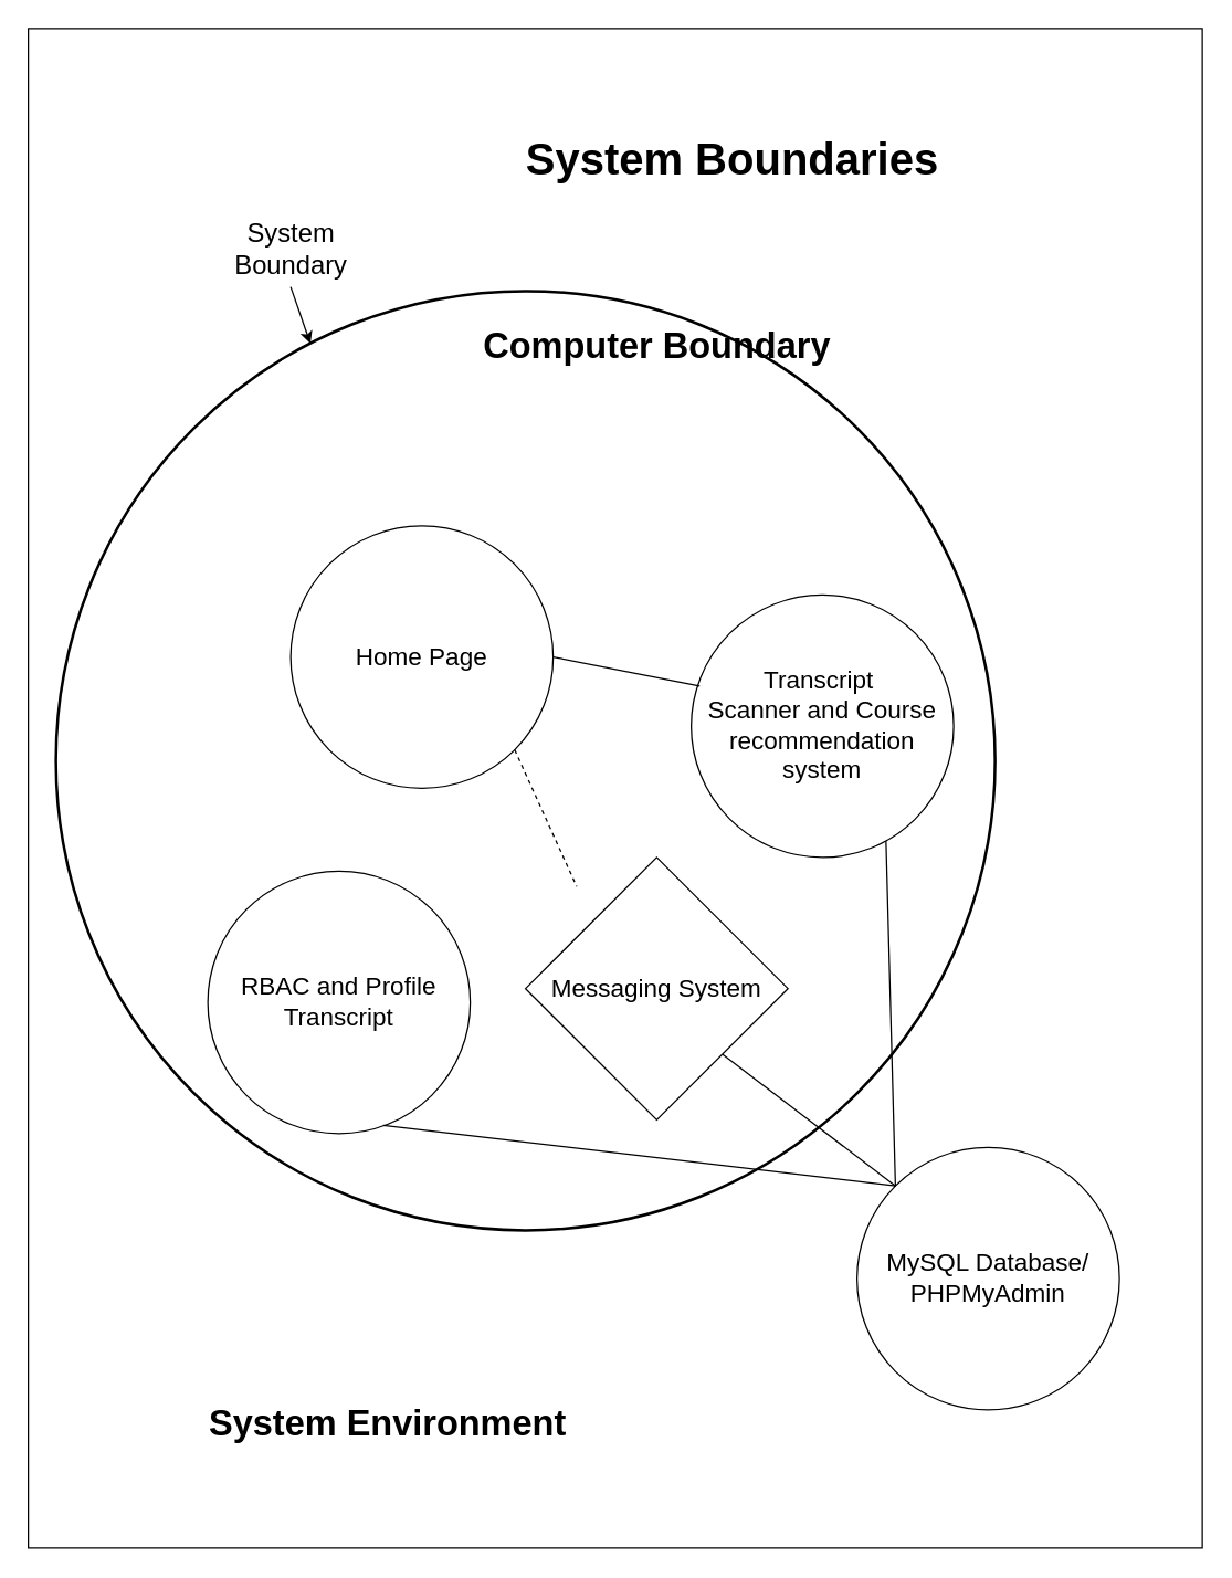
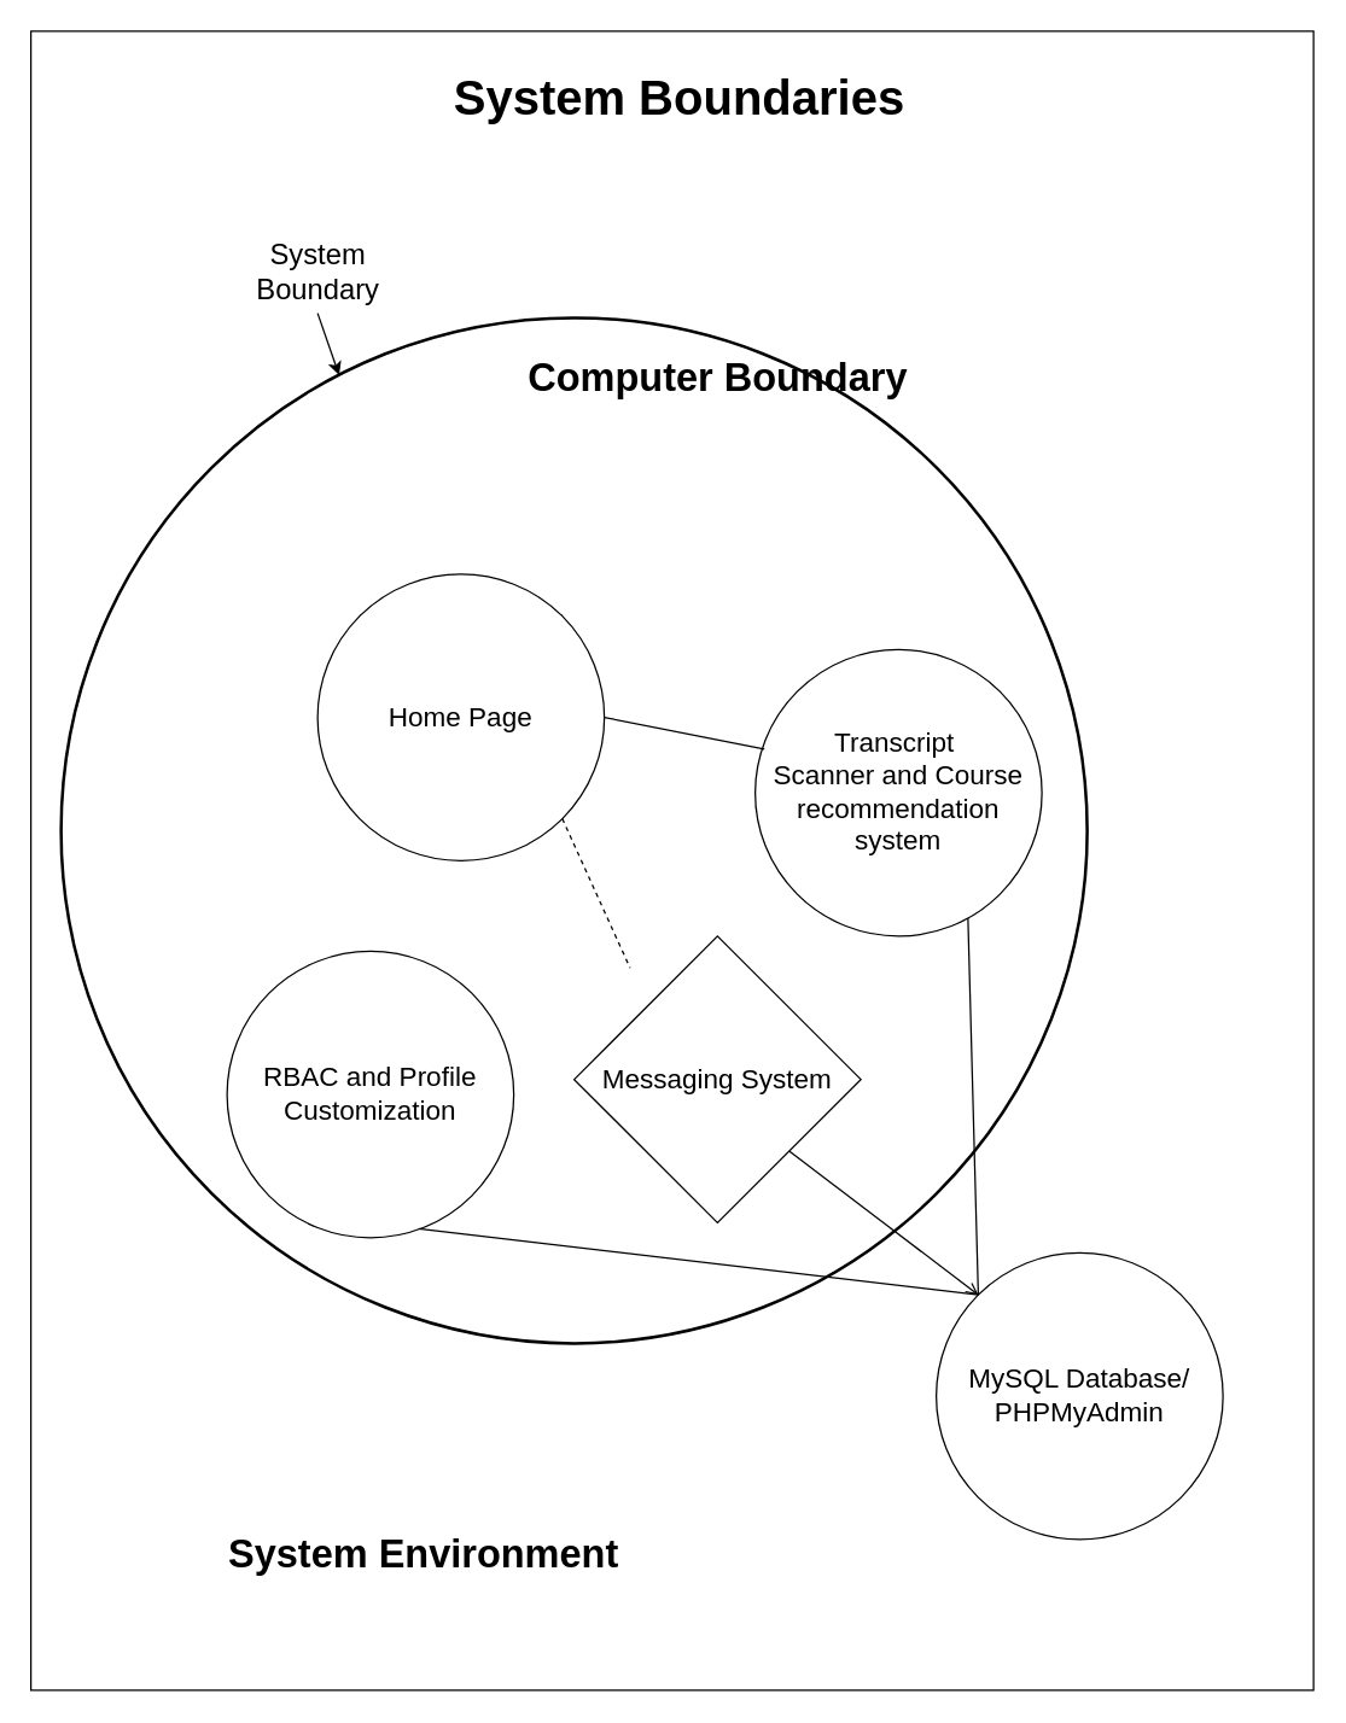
  <mxCell id="0" />
  <mxCell id="1" parent="0" />
  <mxCell id="2" value="" style="rounded=0;whiteSpace=wrap;html=1;" parent="1" vertex="1"><mxGeometry width="850" height="1100" as="geometry" x="20" y="20" /></mxCell>
  <mxCell id="3" value="" style="ellipse;whiteSpace=wrap;html=1;aspect=fixed;strokeWidth=2;" parent="1" vertex="1"><mxGeometry x="40" y="210" width="680" height="680" as="geometry" /></mxCell>
  <mxCell id="4" value="&lt;font style=&quot;font-size: 19px;&quot;&gt;System&lt;/font&gt;&lt;div style=&quot;font-size: 19px;&quot;&gt;&lt;font style=&quot;font-size: 19px;&quot;&gt;Boundary&lt;/font&gt;&lt;/div&gt;" style="text;html=1;align=center;verticalAlign=middle;resizable=0;points=[];autosize=1;strokeColor=none;fillColor=none;" parent="1" vertex="1"><mxGeometry x="160" y="150" width="100" height="60" as="geometry" /></mxCell>
  <mxCell id="5" value="" style="endArrow=none;html=1;rounded=0;entryX=0.5;entryY=0.95;entryDx=0;entryDy=0;entryPerimeter=0;exitX=0.271;exitY=0.056;exitDx=0;exitDy=0;exitPerimeter=0;endFill=0;startArrow=classic;startFill=1;" parent="1" source="3" target="4" edge="1"><mxGeometry width="50" height="50" relative="1" as="geometry"><mxPoint x="170" y="260" as="sourcePoint" /><mxPoint x="220" y="210" as="targetPoint" /></mxGeometry></mxCell>
  <mxCell id="6" value="&lt;font size=&quot;1&quot; style=&quot;&quot;&gt;&lt;b style=&quot;font-size: 26px;&quot;&gt;System Environment&lt;/b&gt;&lt;/font&gt;" style="text;html=1;align=center;verticalAlign=middle;resizable=0;points=[];autosize=1;strokeColor=none;fillColor=none;" parent="1" vertex="1"><mxGeometry x="140" y="1010" width="280" height="40" as="geometry" /></mxCell>
  <mxCell id="7" value="&lt;font size=&quot;1&quot; style=&quot;&quot;&gt;&lt;b style=&quot;font-size: 26px;&quot;&gt;Computer Boundary&lt;/b&gt;&lt;/font&gt;" style="text;html=1;align=center;verticalAlign=middle;resizable=0;points=[];autosize=1;strokeColor=none;fillColor=none;" parent="1" vertex="1"><mxGeometry x="340" y="230" width="270" height="40" as="geometry" /></mxCell>
  <mxCell id="8" value="&lt;font style=&quot;font-size: 18px;&quot;&gt;MySQL Database/ PHPMyAdmin&lt;/font&gt;" style="ellipse;whiteSpace=wrap;html=1;aspect=fixed;" parent="1" vertex="1"><mxGeometry x="620" y="830" width="190" height="190" as="geometry" /></mxCell>
- <mxCell id="9" value="&lt;font style=&quot;font-size: 18px;&quot;&gt;RBAC and Profile Transcript&lt;/font&gt;" style="ellipse;whiteSpace=wrap;html=1;aspect=fixed;" parent="1" vertex="1"><mxGeometry x="150" y="630" width="190" height="190" as="geometry" /></mxCell>
+ <mxCell id="9" value="&lt;font style=&quot;font-size: 18px;&quot;&gt;RBAC and Profile Customization&lt;/font&gt;" style="ellipse;whiteSpace=wrap;html=1;aspect=fixed;" parent="1" vertex="1"><mxGeometry x="150" y="630" width="190" height="190" as="geometry" /></mxCell>
  <mxCell id="10" value="&lt;span style=&quot;font-size: 18px;&quot;&gt;Messaging System&lt;/span&gt;" style="rhombus;whiteSpace=wrap;html=1;aspect=fixed;" parent="1" vertex="1"><mxGeometry x="380" y="620" width="190" height="190" as="geometry" /></mxCell>
- <mxCell id="11" value="&lt;font style=&quot;font-size: 32px;&quot;&gt;&lt;b&gt;&amp;nbsp;System Boundaries&lt;/b&gt;&lt;/font&gt;" style="text;html=1;align=center;verticalAlign=middle;resizable=0;points=[];autosize=1;strokeColor=none;fillColor=none;" parent="1" vertex="1"><mxGeometry x="360" y="90" width="330" height="50" as="geometry" /></mxCell>
+ <mxCell id="11" value="&lt;font style=&quot;font-size: 32px;&quot;&gt;&lt;b&gt;&amp;nbsp;System Boundaries&lt;/b&gt;&lt;/font&gt;" style="text;html=1;align=center;verticalAlign=middle;resizable=0;points=[];autosize=1;strokeColor=none;fillColor=none;" parent="1" vertex="1"><mxGeometry x="280" y="40" width="330" height="50" as="geometry" /></mxCell>
  <mxCell id="12" value="&lt;span style=&quot;font-size: 18px;&quot;&gt;Transcript&amp;nbsp;&lt;/span&gt;&lt;div&gt;&lt;span style=&quot;font-size: 18px;&quot;&gt;Scanner and Course recommendation system&lt;/span&gt;&lt;/div&gt;" style="ellipse;whiteSpace=wrap;html=1;aspect=fixed;" vertex="1" parent="1"><mxGeometry x="500" y="430" width="190" height="190" as="geometry" /></mxCell>
  <mxCell id="13" value="&lt;span style=&quot;font-size: 18px;&quot;&gt;Home Page&lt;/span&gt;" style="ellipse;whiteSpace=wrap;html=1;aspect=fixed;" vertex="1" parent="1"><mxGeometry x="210" y="380" width="190" height="190" as="geometry" /></mxCell>
  <mxCell id="14" style="rounded=0;orthogonalLoop=1;jettySize=auto;html=1;exitX=1;exitY=0.5;exitDx=0;exitDy=0;entryX=0.032;entryY=0.347;entryDx=0;entryDy=0;entryPerimeter=0;endArrow=none;startFill=0;" edge="1" parent="1" source="13" target="12"><mxGeometry relative="1" as="geometry" /></mxCell>
  <mxCell id="15" style="rounded=0;orthogonalLoop=1;jettySize=auto;html=1;exitX=1;exitY=1;exitDx=0;exitDy=0;entryX=0.195;entryY=0.111;entryDx=0;entryDy=0;entryPerimeter=0;endArrow=none;startFill=0;dashed=1;" edge="1" parent="1" source="13" target="10"><mxGeometry relative="1" as="geometry" /></mxCell>
- <mxCell id="16" style="rounded=0;orthogonalLoop=1;jettySize=auto;html=1;exitX=1;exitY=1;exitDx=0;exitDy=0;entryX=0;entryY=0;entryDx=0;entryDy=0;endArrow=none;startFill=0;" edge="1" parent="1" source="10" target="8"><mxGeometry relative="1" as="geometry"><mxPoint x="412" y="542" as="sourcePoint" /><mxPoint x="447" y="661" as="targetPoint" /></mxGeometry></mxCell>
+ <mxCell id="16" style="rounded=0;orthogonalLoop=1;jettySize=auto;html=1;exitX=1;exitY=1;exitDx=0;exitDy=0;entryX=0;entryY=0;entryDx=0;entryDy=0;endArrow=open;startFill=0;" edge="1" parent="1" source="10" target="8"><mxGeometry relative="1" as="geometry"><mxPoint x="412" y="542" as="sourcePoint" /><mxPoint x="447" y="661" as="targetPoint" /></mxGeometry></mxCell>
  <mxCell id="17" style="rounded=0;orthogonalLoop=1;jettySize=auto;html=1;exitX=0.742;exitY=0.937;exitDx=0;exitDy=0;entryX=0;entryY=0;entryDx=0;entryDy=0;endArrow=none;startFill=0;exitPerimeter=0;" edge="1" parent="1" source="12" target="8"><mxGeometry relative="1" as="geometry"><mxPoint x="572" y="802" as="sourcePoint" /><mxPoint x="658" y="868" as="targetPoint" /></mxGeometry></mxCell>
  <mxCell id="18" style="rounded=0;orthogonalLoop=1;jettySize=auto;html=1;exitX=0.668;exitY=0.968;exitDx=0;exitDy=0;entryX=0;entryY=0;entryDx=0;entryDy=0;endArrow=none;startFill=0;exitPerimeter=0;" edge="1" parent="1" source="9" target="8"><mxGeometry relative="1" as="geometry"><mxPoint x="651" y="622" as="sourcePoint" /><mxPoint x="658" y="868" as="targetPoint" /></mxGeometry></mxCell>
